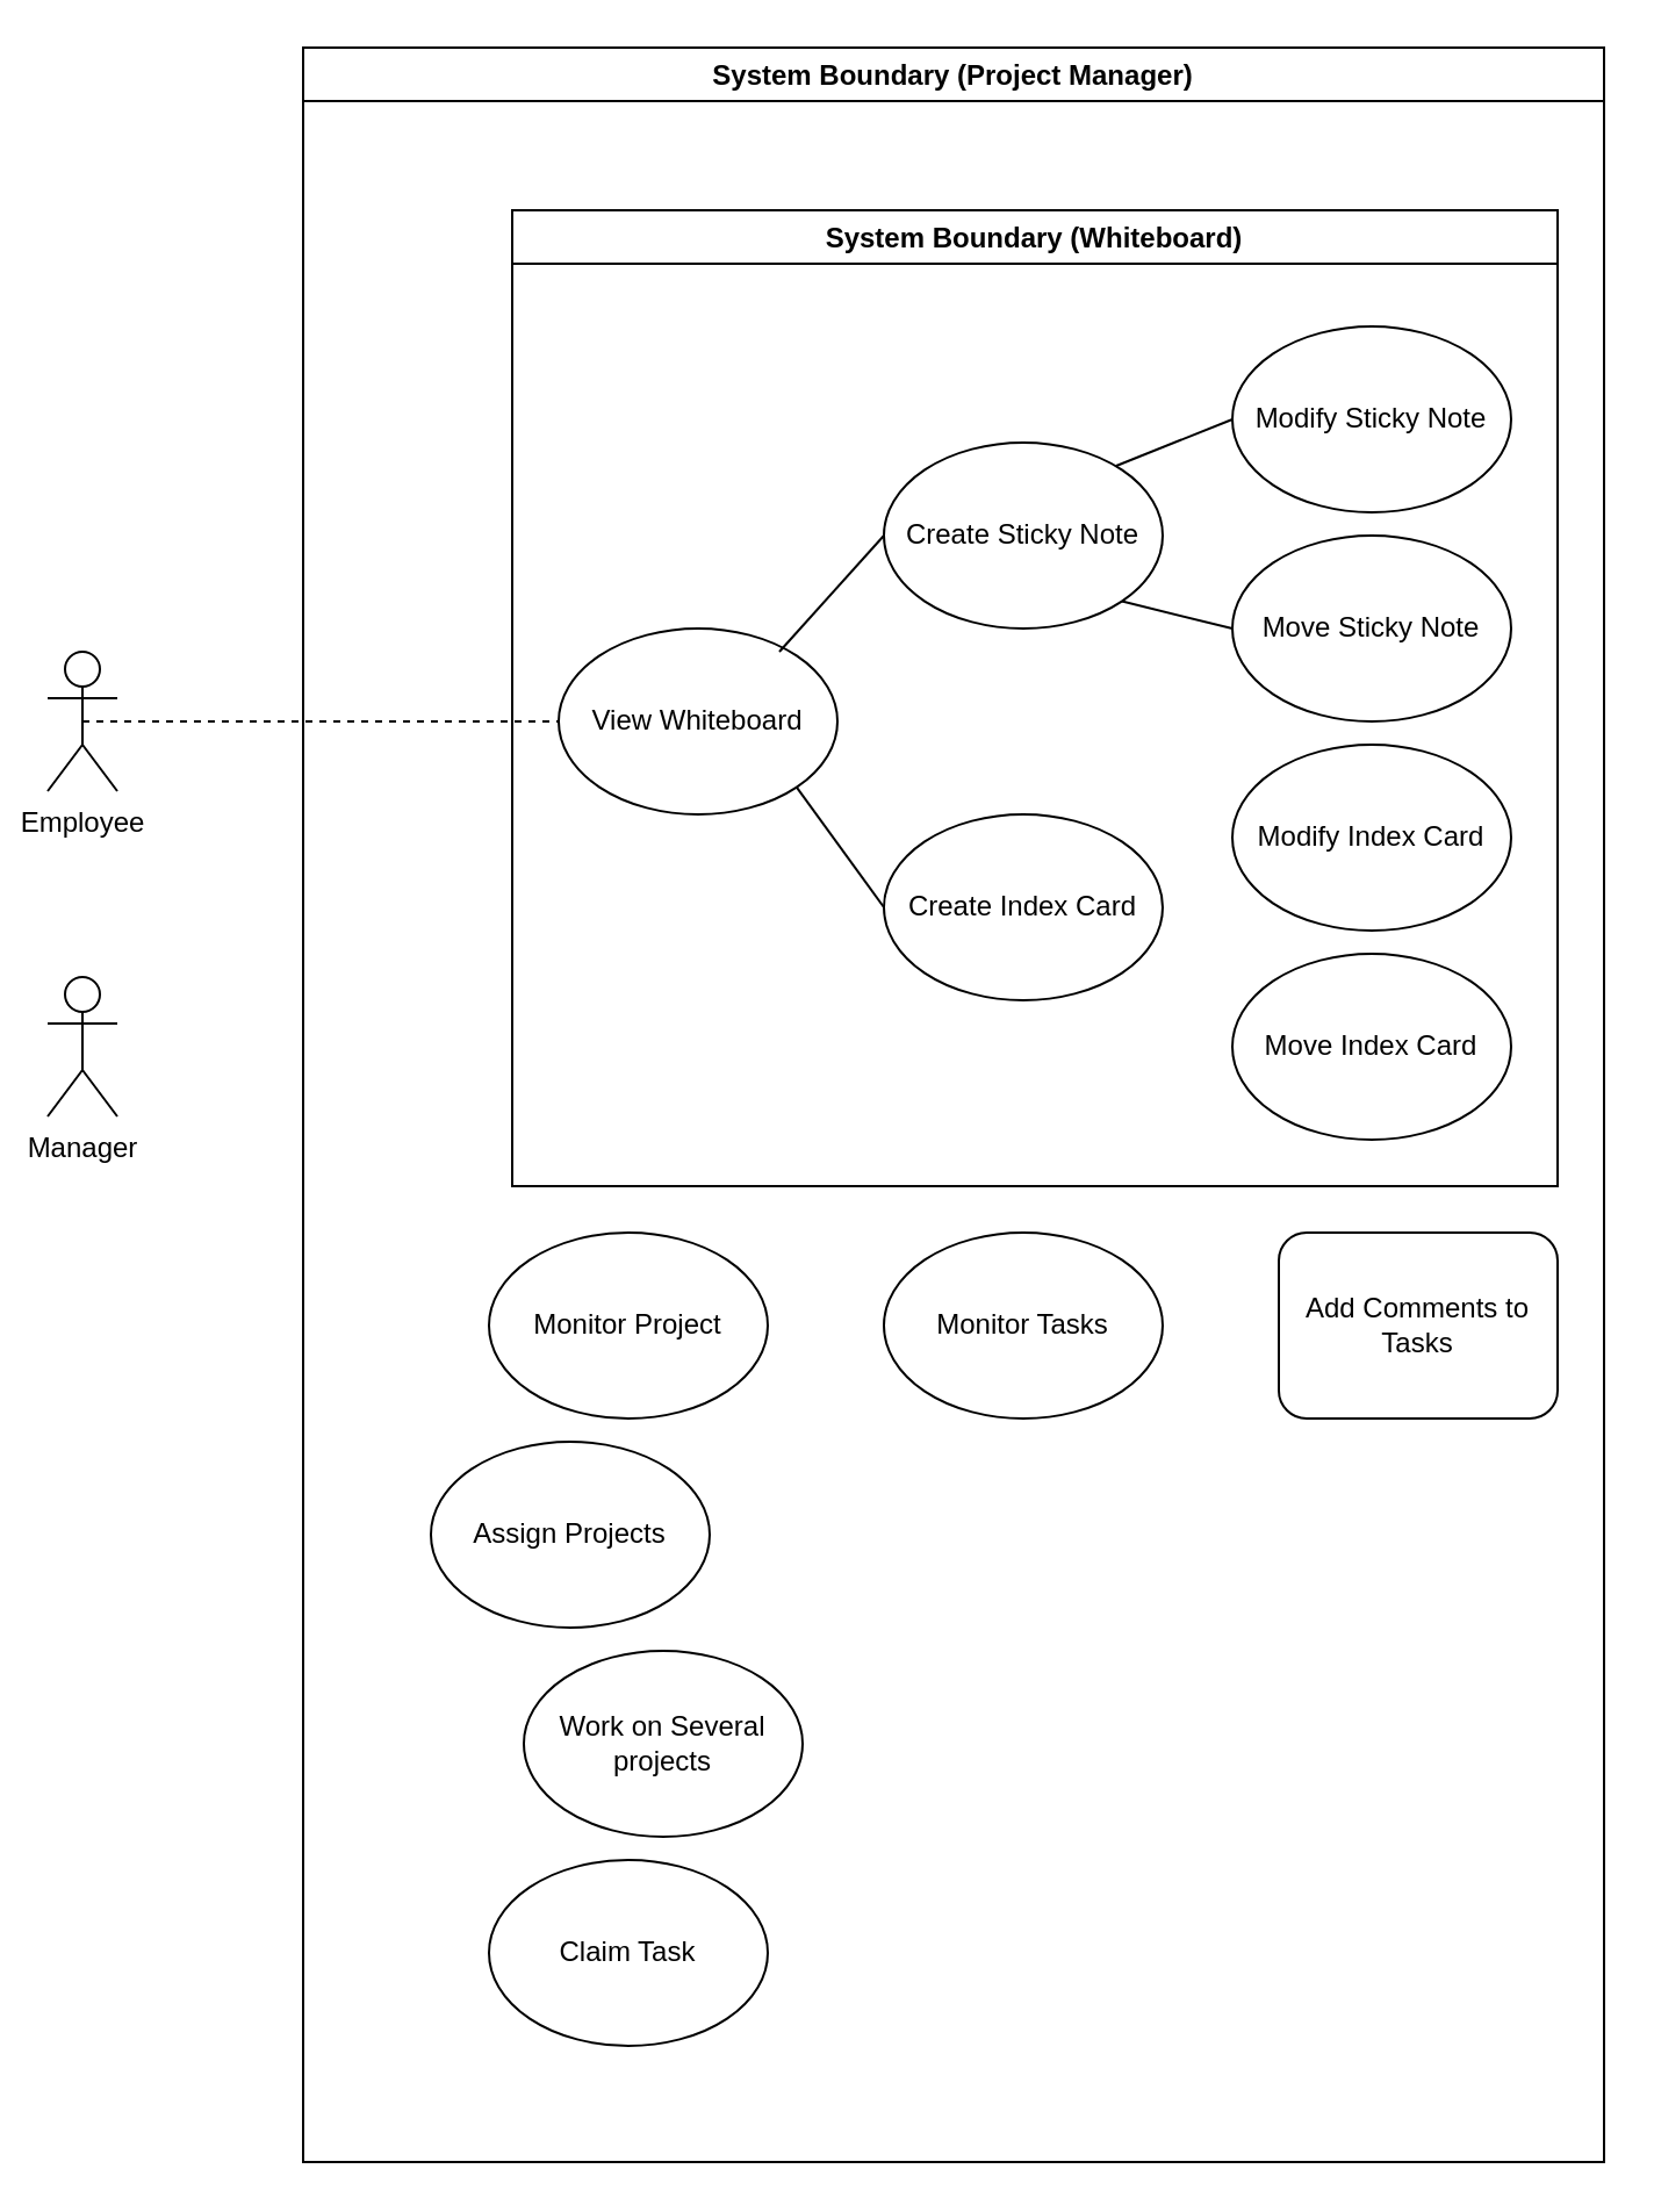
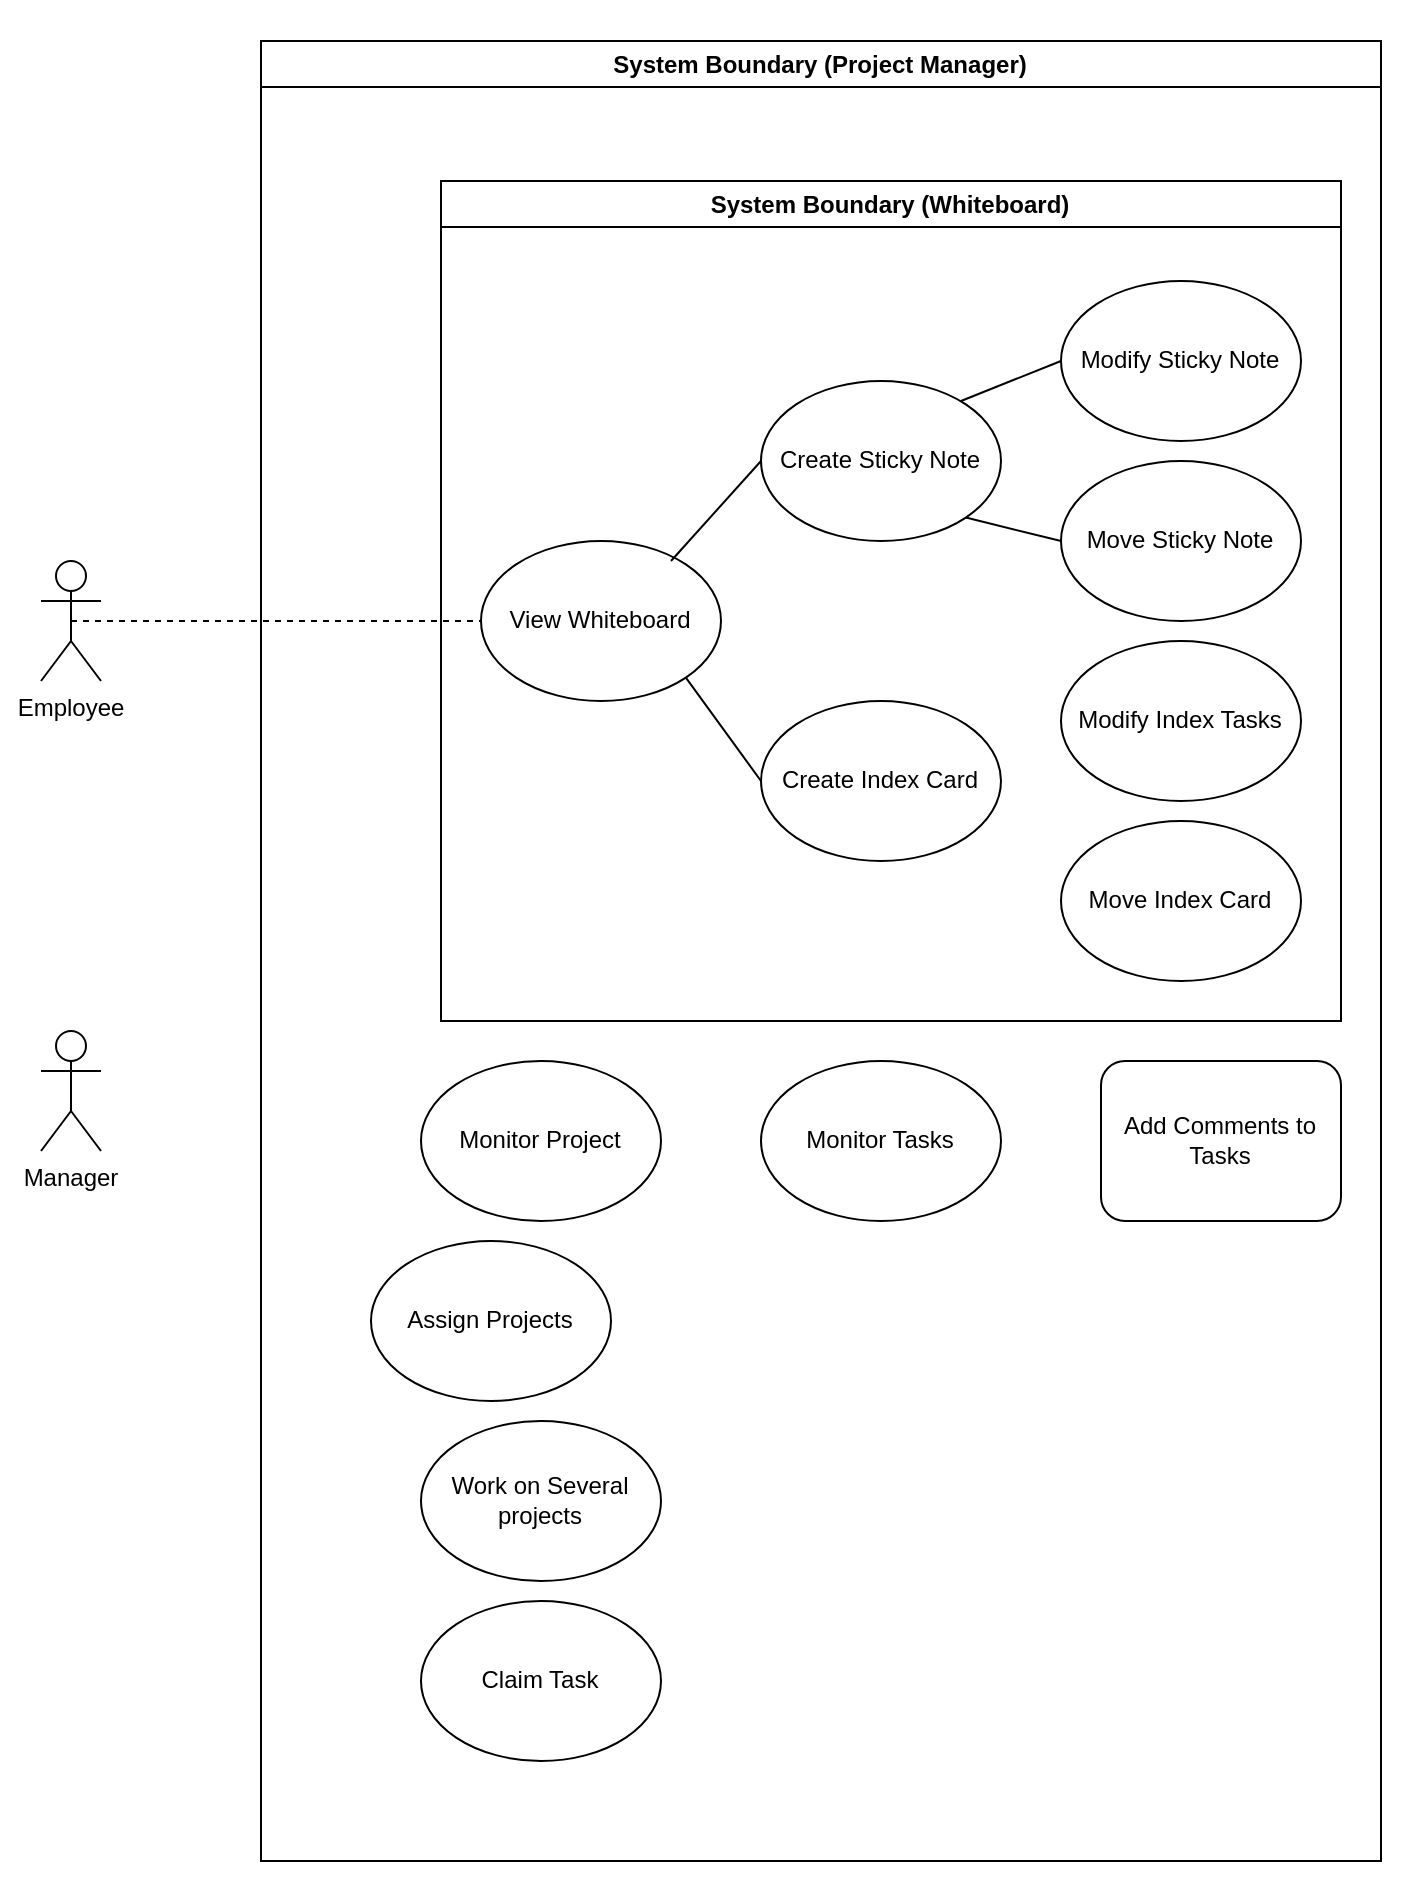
  <mxCell id="0" />
  <mxCell id="1" parent="0" />
  <mxCell id="2" value="System Boundary (Whiteboard)" style="swimlane;startSize=23;" vertex="1" parent="1"><mxGeometry x="220" y="90" width="450" height="420" as="geometry" /></mxCell>
  <mxCell id="3" value="Create Index Card" style="ellipse;whiteSpace=wrap;html=1;" vertex="1" parent="2"><mxGeometry x="160" y="260" width="120" height="80" as="geometry" /></mxCell>
  <mxCell id="4" value="Move Sticky Note" style="ellipse;whiteSpace=wrap;html=1;" vertex="1" parent="2"><mxGeometry x="310" y="140" width="120" height="80" as="geometry" /></mxCell>
  <mxCell id="5" value="Move Index Card" style="ellipse;whiteSpace=wrap;html=1;" vertex="1" parent="2"><mxGeometry x="310" y="320" width="120" height="80" as="geometry" /></mxCell>
  <mxCell id="6" value="Create Sticky Note" style="ellipse;whiteSpace=wrap;html=1;" vertex="1" parent="2"><mxGeometry x="160" y="100" width="120" height="80" as="geometry" /></mxCell>
  <mxCell id="7" value="Modify Sticky Note" style="ellipse;whiteSpace=wrap;html=1;" vertex="1" parent="2"><mxGeometry x="310" y="50" width="120" height="80" as="geometry" /></mxCell>
- <mxCell id="8" value="Modify Index Card" style="ellipse;whiteSpace=wrap;html=1;" vertex="1" parent="2"><mxGeometry x="310" y="230" width="120" height="80" as="geometry" /></mxCell>
+ <mxCell id="8" value="Modify Index Tasks" style="ellipse;whiteSpace=wrap;html=1;" vertex="1" parent="2"><mxGeometry x="310" y="230" width="120" height="80" as="geometry" /></mxCell>
  <mxCell id="9" value="View Whiteboard" style="ellipse;whiteSpace=wrap;html=1;" vertex="1" parent="2"><mxGeometry x="20" y="180" width="120" height="80" as="geometry" /></mxCell>
  <mxCell id="10" value="System Boundary (Project Manager)" style="swimlane;" vertex="1" parent="1"><mxGeometry x="130" y="20" width="560" height="910" as="geometry" /></mxCell>
  <mxCell id="11" value="Monitor Project" style="ellipse;whiteSpace=wrap;html=1;" vertex="1" parent="10"><mxGeometry x="80" y="510" width="120" height="80" as="geometry" /></mxCell>
  <mxCell id="12" value="Monitor Tasks" style="ellipse;whiteSpace=wrap;html=1;" vertex="1" parent="10"><mxGeometry x="250" y="510" width="120" height="80" as="geometry" /></mxCell>
  <mxCell id="13" value="Add Comments to Tasks" style="whiteSpace=wrap;html=1;rounded=1;" vertex="1" parent="10"><mxGeometry x="420" y="510" width="120" height="80" as="geometry" /></mxCell>
  <mxCell id="14" value="Assign Projects" style="ellipse;whiteSpace=wrap;html=1;" vertex="1" parent="10"><mxGeometry x="55" y="600" width="120" height="80" as="geometry" /></mxCell>
- <mxCell id="15" value="Work on Several projects" style="ellipse;whiteSpace=wrap;html=1;" vertex="1" parent="10"><mxGeometry x="95" y="690" width="120" height="80" as="geometry" /></mxCell>
+ <mxCell id="15" value="Work on Several projects" style="ellipse;whiteSpace=wrap;html=1;" vertex="1" parent="10"><mxGeometry x="80" y="690" width="120" height="80" as="geometry" /></mxCell>
  <mxCell id="16" value="Claim Task" style="ellipse;whiteSpace=wrap;html=1;" vertex="1" parent="10"><mxGeometry x="80" y="780" width="120" height="80" as="geometry" /></mxCell>
  <mxCell id="17" value="Employee" style="shape=umlActor;verticalLabelPosition=bottom;verticalAlign=top;html=1;outlineConnect=0;" vertex="1" parent="1"><mxGeometry x="20" y="280" width="30" height="60" as="geometry" /></mxCell>
- <mxCell id="18" value="Manager" style="shape=umlActor;verticalLabelPosition=bottom;verticalAlign=top;html=1;outlineConnect=0;" vertex="1" parent="1"><mxGeometry x="20" y="420" width="30" height="60" as="geometry" /></mxCell>
+ <mxCell id="18" value="Manager" style="shape=umlActor;verticalLabelPosition=bottom;verticalAlign=top;html=1;outlineConnect=0;" vertex="1" parent="1"><mxGeometry x="20" y="515" width="30" height="60" as="geometry" /></mxCell>
  <mxCell id="19" value="" style="endArrow=none;html=1;entryX=0;entryY=0.5;entryDx=0;entryDy=0;exitX=0.5;exitY=0.5;exitDx=0;exitDy=0;exitPerimeter=0;dashed=1;" edge="1" parent="1" source="17" target="9"><mxGeometry width="50" height="50" relative="1" as="geometry"><mxPoint x="60" y="250" as="sourcePoint" /><mxPoint x="110" y="200" as="targetPoint" /></mxGeometry></mxCell>
  <mxCell id="20" value="" style="endArrow=none;html=1;" edge="1" parent="1"><mxGeometry width="50" height="50" relative="1" as="geometry"><mxPoint x="335" y="280" as="sourcePoint" /><mxPoint x="380" y="230" as="targetPoint" /></mxGeometry></mxCell>
  <mxCell id="21" value="" style="endArrow=none;html=1;exitX=1;exitY=1;exitDx=0;exitDy=0;" edge="1" parent="1" source="9"><mxGeometry width="50" height="50" relative="1" as="geometry"><mxPoint x="320" y="480" as="sourcePoint" /><mxPoint x="380" y="390" as="targetPoint" /></mxGeometry></mxCell>
  <mxCell id="22" value="" style="endArrow=none;html=1;entryX=0;entryY=0.5;entryDx=0;entryDy=0;" edge="1" parent="1" target="7"><mxGeometry width="50" height="50" relative="1" as="geometry"><mxPoint x="480" y="200" as="sourcePoint" /><mxPoint x="530" y="150" as="targetPoint" /></mxGeometry></mxCell>
  <mxCell id="23" value="" style="endArrow=none;html=1;exitX=1;exitY=1;exitDx=0;exitDy=0;" edge="1" parent="1" source="6"><mxGeometry width="50" height="50" relative="1" as="geometry"><mxPoint x="480" y="320" as="sourcePoint" /><mxPoint x="530" y="270" as="targetPoint" /></mxGeometry></mxCell>
